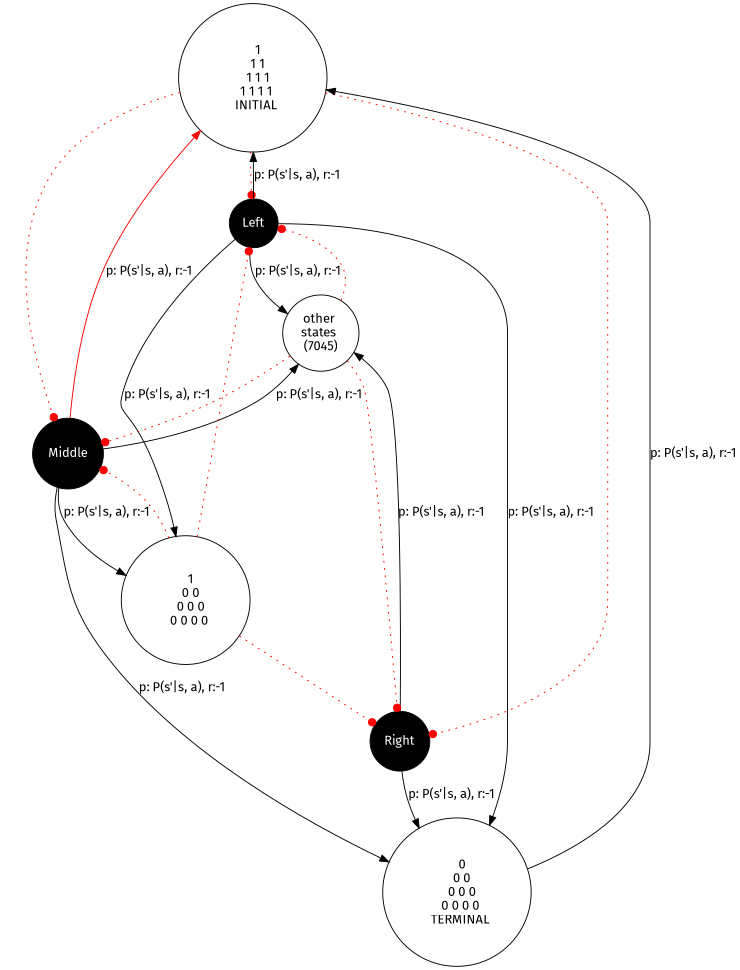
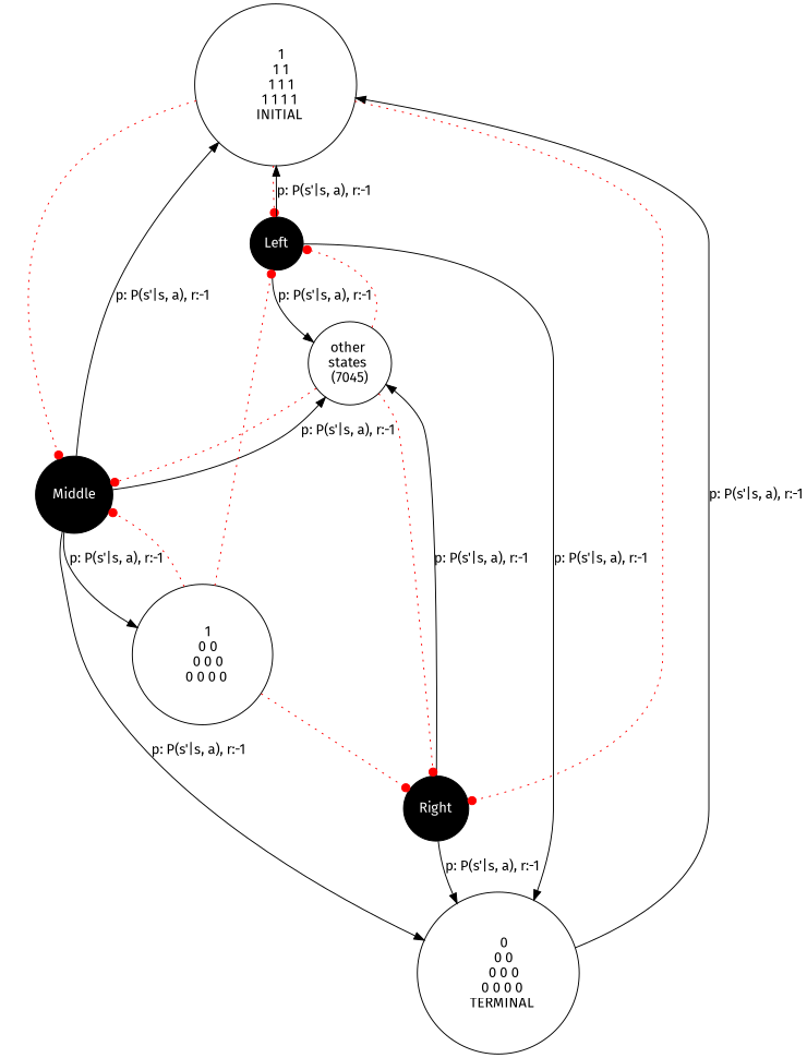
  digraph {
    fontname="Fira Sans"
    node [fontname="Fira Sans" shape=circle]
    edge [fontname="Fira Sans"]
    n1 [label="\n   1\n   1 1\n   1 1 1\n  1 1 1 1\n  INITIAL\n    "]
    n2 [fillcolor=black fontcolor=white label=Left style=filled]
    n3 [fillcolor=black fontcolor=white label=Middle style=filled]
    n4 [fillcolor=black fontcolor=white label=Right style=filled]
    n5 [label="\n   1\n   0 0\n   0 0 0\n  0 0 0 0\n    "]
    n6 [label="\n   0\n   0 0\n   0 0 0\n  0 0 0 0\n  TERMINAL\n    "]
    n7 [label="other \nstates \n(7045)"]
    n1 -> n2 [arrowhead=dot color=red style=dotted]
    n1 -> n3 [arrowhead=dot color=red style=dotted]
    n1 -> n4 [arrowhead=dot color=red style=dotted]
    n2 -> n1 [label="p: P(s'|s, a), r:-1"]
-   n2 -> n5 [label="p: P(s'|s, a), r:-1"]
    n2 -> n6 [label="p: P(s'|s, a), r:-1"]
    n2 -> n7 [label="p: P(s'|s, a), r:-1"]
-   n3 -> n1 [label="p: P(s'|s, a), r:-1" color=red]
+   n3 -> n1 [label="p: P(s'|s, a), r:-1"]
    n3 -> n5 [label="p: P(s'|s, a), r:-1"]
    n3 -> n6 [label="p: P(s'|s, a), r:-1"]
    n3 -> n7 [label="p: P(s'|s, a), r:-1"]
    n4 -> n6 [label="p: P(s'|s, a), r:-1"]
    n4 -> n7 [label="p: P(s'|s, a), r:-1"]
    n5 -> n2 [arrowhead=dot color=red style=dotted]
    n5 -> n3 [arrowhead=dot color=red style=dotted]
    n5 -> n4 [arrowhead=dot color=red style=dotted]
    n6 -> n1 [label="p: P(s'|s, a), r:-1"]
    n7 -> n2 [arrowhead=dot color=red style=dotted]
    n7 -> n3 [arrowhead=dot color=red style=dotted]
    n7 -> n4 [arrowhead=dot color=red style=dotted]
  }
